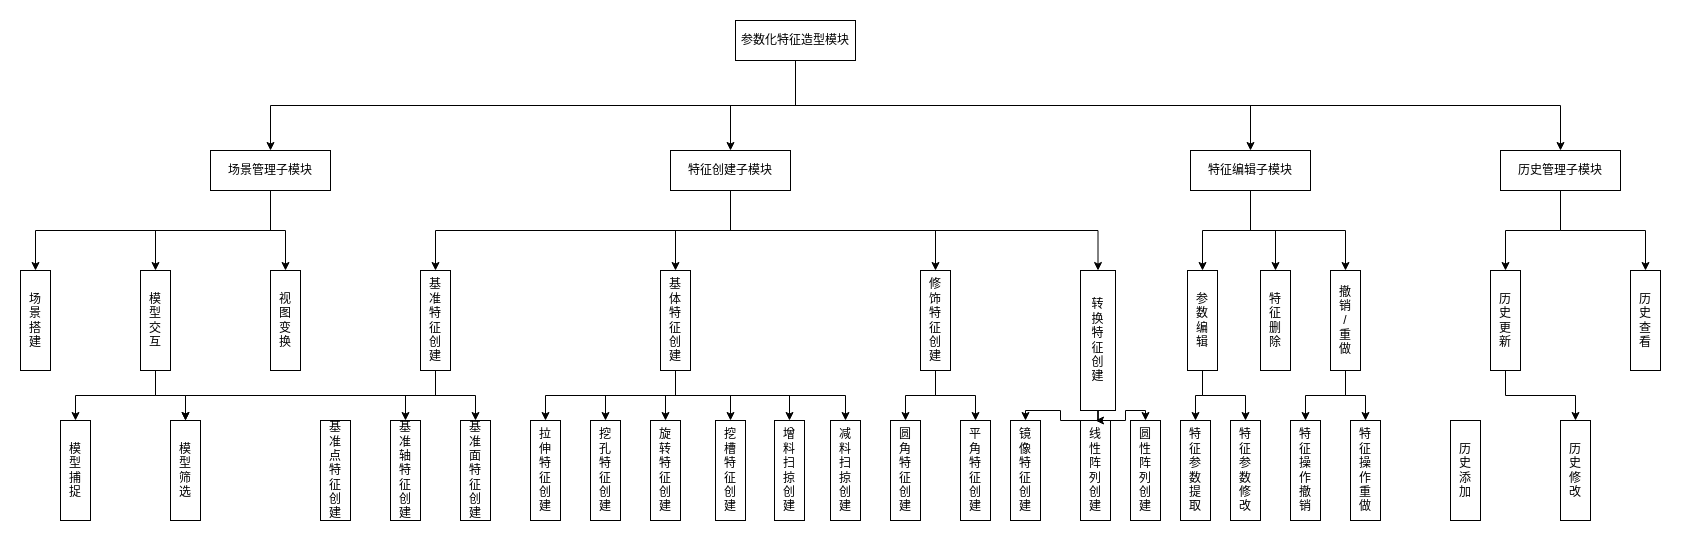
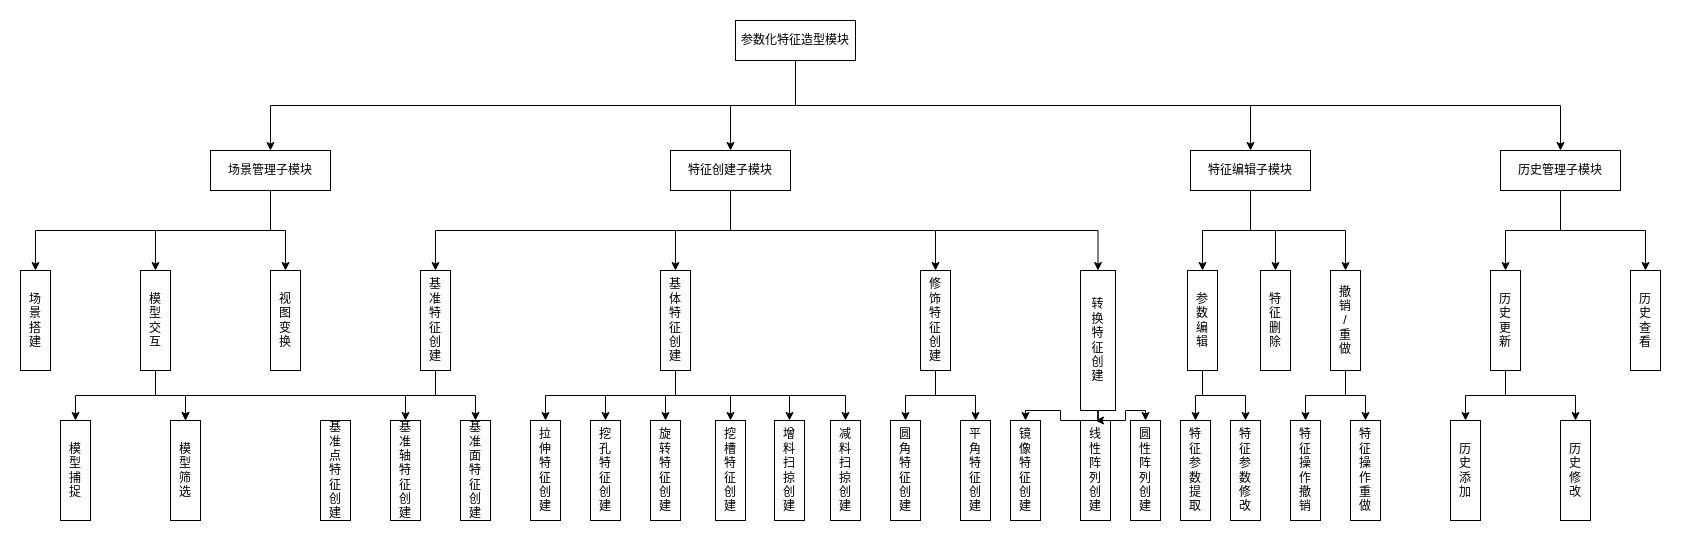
  <mxCell id="0" />
  <mxCell id="1" parent="0" />
  <mxCell id="2" value="参数化特征造型模块" style="rounded=0;whiteSpace=wrap;html=1;" vertex="1" parent="1"><mxGeometry x="735" y="20" width="120" height="40" as="geometry" /></mxCell>
  <mxCell id="3" value="场景管理子模块" style="rounded=0;whiteSpace=wrap;html=1;" vertex="1" parent="1"><mxGeometry x="210" y="150" width="120" height="40" as="geometry" /></mxCell>
  <mxCell id="4" value="特征创建子模块" style="rounded=0;whiteSpace=wrap;html=1;" vertex="1" parent="1"><mxGeometry x="670" y="150" width="120" height="40" as="geometry" /></mxCell>
  <mxCell id="5" value="历史管理子模块" style="rounded=0;whiteSpace=wrap;html=1;" vertex="1" parent="1"><mxGeometry x="1500" y="150" width="120" height="40" as="geometry" /></mxCell>
  <mxCell id="6" value="特征编辑子模块" style="rounded=0;whiteSpace=wrap;html=1;" vertex="1" parent="1"><mxGeometry x="1190" y="150" width="120" height="40" as="geometry" /></mxCell>
  <mxCell id="7" value="场&lt;br&gt;景&lt;br&gt;搭&lt;br&gt;建" style="rounded=0;whiteSpace=wrap;html=1;" vertex="1" parent="1"><mxGeometry x="20" y="270" width="30" height="100" as="geometry" /></mxCell>
  <mxCell id="8" value="模&lt;br&gt;型&lt;br&gt;交&lt;br&gt;互" style="rounded=0;whiteSpace=wrap;html=1;" vertex="1" parent="1"><mxGeometry x="140" y="270" width="30" height="100" as="geometry" /></mxCell>
  <mxCell id="9" value="视&lt;br&gt;图&lt;br&gt;变&lt;br&gt;换" style="rounded=0;whiteSpace=wrap;html=1;" vertex="1" parent="1"><mxGeometry x="270" y="270" width="30" height="100" as="geometry" /></mxCell>
  <mxCell id="10" value="模&lt;br&gt;型&lt;br&gt;捕&lt;br&gt;捉" style="rounded=0;whiteSpace=wrap;html=1;" vertex="1" parent="1"><mxGeometry x="60" y="420" width="30" height="100" as="geometry" /></mxCell>
  <mxCell id="11" value="模&lt;br&gt;型&lt;br&gt;筛&lt;br&gt;选" style="rounded=0;whiteSpace=wrap;html=1;" vertex="1" parent="1"><mxGeometry x="170" y="420" width="30" height="100" as="geometry" /></mxCell>
  <mxCell id="12" value="基&lt;br&gt;准&lt;br&gt;特&lt;br&gt;征&lt;br&gt;创&lt;br&gt;建" style="rounded=0;whiteSpace=wrap;html=1;" vertex="1" parent="1"><mxGeometry x="420" y="270" width="30" height="100" as="geometry" /></mxCell>
  <mxCell id="13" value="基&lt;br&gt;体&lt;br&gt;特&lt;br&gt;征&lt;br&gt;创&lt;br&gt;建" style="rounded=0;whiteSpace=wrap;html=1;" vertex="1" parent="1"><mxGeometry x="660" y="270" width="30" height="100" as="geometry" /></mxCell>
  <mxCell id="14" value="转&lt;br&gt;换&lt;br&gt;特&lt;br&gt;征&lt;br&gt;创&lt;br&gt;建" style="rounded=0;whiteSpace=wrap;html=1;" vertex="1" parent="1"><mxGeometry x="1080" y="270" width="35" height="140" as="geometry" /></mxCell>
  <mxCell id="15" value="修&lt;br&gt;饰&lt;br&gt;特&lt;br&gt;征&lt;br&gt;创&lt;br&gt;建" style="rounded=0;whiteSpace=wrap;html=1;" vertex="1" parent="1"><mxGeometry x="920" y="270" width="30" height="100" as="geometry" /></mxCell>
  <mxCell id="16" value="基&lt;br&gt;准&lt;br&gt;点&lt;br&gt;特&lt;br&gt;征&lt;br&gt;创&lt;br&gt;建" style="rounded=0;whiteSpace=wrap;html=1;" vertex="1" parent="1"><mxGeometry x="320" y="420" width="30" height="100" as="geometry" /></mxCell>
  <mxCell id="17" value="拉&lt;br&gt;伸&lt;br&gt;特&lt;br&gt;征&lt;br&gt;创&lt;br&gt;建" style="rounded=0;whiteSpace=wrap;html=1;" vertex="1" parent="1"><mxGeometry x="530" y="420" width="30" height="100" as="geometry" /></mxCell>
  <mxCell id="18" value="旋&lt;br&gt;转&lt;br&gt;特&lt;br&gt;征&lt;br&gt;创&lt;br&gt;建" style="rounded=0;whiteSpace=wrap;html=1;" vertex="1" parent="1"><mxGeometry x="650" y="420" width="30" height="100" as="geometry" /></mxCell>
  <mxCell id="19" value="挖&lt;br&gt;孔&lt;br&gt;特&lt;br&gt;征&lt;br&gt;创&lt;br&gt;建" style="rounded=0;whiteSpace=wrap;html=1;" vertex="1" parent="1"><mxGeometry x="590" y="420" width="30" height="100" as="geometry" /></mxCell>
  <mxCell id="20" value="挖&lt;br&gt;槽&lt;br&gt;特&lt;br&gt;征&lt;br&gt;创&lt;br&gt;建" style="rounded=0;whiteSpace=wrap;html=1;" vertex="1" parent="1"><mxGeometry x="715" y="420" width="30" height="100" as="geometry" /></mxCell>
  <mxCell id="21" value="基&lt;br&gt;准&lt;br&gt;轴&lt;br&gt;特&lt;br&gt;征&lt;br&gt;创&lt;br&gt;建" style="rounded=0;whiteSpace=wrap;html=1;" vertex="1" parent="1"><mxGeometry x="390" y="420" width="30" height="100" as="geometry" /></mxCell>
  <mxCell id="22" value="基&lt;br&gt;准&lt;br&gt;面&lt;br&gt;特&lt;br&gt;征&lt;br&gt;创&lt;br&gt;建" style="rounded=0;whiteSpace=wrap;html=1;" vertex="1" parent="1"><mxGeometry x="460" y="420" width="30" height="100" as="geometry" /></mxCell>
  <mxCell id="23" value="增&lt;br&gt;料&lt;br&gt;扫&lt;br&gt;掠&lt;br&gt;创&lt;br&gt;建" style="rounded=0;whiteSpace=wrap;html=1;" vertex="1" parent="1"><mxGeometry x="774" y="420" width="30" height="100" as="geometry" /></mxCell>
  <mxCell id="24" value="减&lt;br&gt;料&lt;br&gt;扫&lt;br&gt;掠&lt;br&gt;创&lt;br&gt;建" style="rounded=0;whiteSpace=wrap;html=1;" vertex="1" parent="1"><mxGeometry x="830" y="420" width="30" height="100" as="geometry" /></mxCell>
  <mxCell id="25" value="圆&lt;br&gt;角&lt;br&gt;特&lt;br&gt;征&lt;br&gt;创&lt;br&gt;建" style="rounded=0;whiteSpace=wrap;html=1;" vertex="1" parent="1"><mxGeometry x="890" y="420" width="30" height="100" as="geometry" /></mxCell>
  <mxCell id="26" value="平&lt;br&gt;角&lt;br&gt;特&lt;br&gt;征&lt;br&gt;创&lt;br&gt;建" style="rounded=0;whiteSpace=wrap;html=1;" vertex="1" parent="1"><mxGeometry x="960" y="420" width="30" height="100" as="geometry" /></mxCell>
  <mxCell id="27" value="镜&lt;br&gt;像&lt;br&gt;特&lt;br&gt;征&lt;br&gt;创&lt;br&gt;建" style="rounded=0;whiteSpace=wrap;html=1;" vertex="1" parent="1"><mxGeometry x="1010" y="420" width="30" height="100" as="geometry" /></mxCell>
  <mxCell id="28" value="线&lt;br&gt;性&lt;br&gt;阵&lt;br&gt;列&lt;br&gt;创&lt;br&gt;建" style="rounded=0;whiteSpace=wrap;html=1;" vertex="1" parent="1"><mxGeometry x="1080" y="420" width="30" height="100" as="geometry" /></mxCell>
  <mxCell id="29" value="圆&lt;br&gt;性&lt;br&gt;阵&lt;br&gt;列&lt;br&gt;创&lt;br&gt;建" style="rounded=0;whiteSpace=wrap;html=1;" vertex="1" parent="1"><mxGeometry x="1130" y="420" width="30" height="100" as="geometry" /></mxCell>
  <mxCell id="30" value="参&lt;br&gt;数&lt;br&gt;编&lt;br&gt;辑" style="rounded=0;whiteSpace=wrap;html=1;" vertex="1" parent="1"><mxGeometry x="1187" y="270" width="30" height="100" as="geometry" /></mxCell>
  <mxCell id="31" value="撤&lt;br&gt;销&lt;br&gt;/&lt;br&gt;重&lt;br&gt;做" style="rounded=0;whiteSpace=wrap;html=1;" vertex="1" parent="1"><mxGeometry x="1330" y="270" width="30" height="100" as="geometry" /></mxCell>
  <mxCell id="32" value="特&lt;br&gt;征&lt;br&gt;参&lt;br&gt;数&lt;br&gt;提&lt;br&gt;取" style="rounded=0;whiteSpace=wrap;html=1;" vertex="1" parent="1"><mxGeometry x="1180" y="420" width="30" height="100" as="geometry" /></mxCell>
  <mxCell id="33" value="特&lt;br&gt;征&lt;br&gt;参&lt;br&gt;数&lt;br&gt;修&lt;br&gt;改" style="rounded=0;whiteSpace=wrap;html=1;" vertex="1" parent="1"><mxGeometry x="1230" y="420" width="30" height="100" as="geometry" /></mxCell>
  <mxCell id="34" value="特&lt;br&gt;征&lt;br&gt;操&lt;br&gt;作&lt;br&gt;重&lt;br&gt;做" style="rounded=0;whiteSpace=wrap;html=1;" vertex="1" parent="1"><mxGeometry x="1350" y="420" width="30" height="100" as="geometry" /></mxCell>
  <mxCell id="35" value="特&lt;br&gt;征&lt;br&gt;操&lt;br&gt;作&lt;br&gt;撤&lt;br&gt;销" style="rounded=0;whiteSpace=wrap;html=1;" vertex="1" parent="1"><mxGeometry x="1290" y="420" width="30" height="100" as="geometry" /></mxCell>
  <mxCell id="36" value="特&lt;br&gt;征&lt;br&gt;删&lt;br&gt;除" style="rounded=0;whiteSpace=wrap;html=1;" vertex="1" parent="1"><mxGeometry x="1260" y="270" width="30" height="100" as="geometry" /></mxCell>
  <mxCell id="37" value="历&lt;br&gt;史&lt;br&gt;更&lt;br&gt;新" style="rounded=0;whiteSpace=wrap;html=1;" vertex="1" parent="1"><mxGeometry x="1490" y="270" width="30" height="100" as="geometry" /></mxCell>
  <mxCell id="38" value="历&lt;br&gt;史&lt;br&gt;查&lt;br&gt;看" style="rounded=0;whiteSpace=wrap;html=1;" vertex="1" parent="1"><mxGeometry x="1630" y="270" width="30" height="100" as="geometry" /></mxCell>
  <mxCell id="39" value="历&lt;br&gt;史&lt;br&gt;添&lt;br&gt;加" style="rounded=0;whiteSpace=wrap;html=1;" vertex="1" parent="1"><mxGeometry x="1450" y="420" width="30" height="100" as="geometry" /></mxCell>
  <mxCell id="40" value="历&lt;br&gt;史&lt;br&gt;修&lt;br&gt;改" style="rounded=0;whiteSpace=wrap;html=1;" vertex="1" parent="1"><mxGeometry x="1560" y="420" width="30" height="100" as="geometry" /></mxCell>
  <mxCell id="41" value="" style="endArrow=classic;html=1;rounded=0;exitX=0.5;exitY=1;exitDx=0;exitDy=0;entryX=0.5;entryY=0;entryDx=0;entryDy=0;edgeStyle=orthogonalEdgeStyle;" edge="1" parent="1" source="2" target="3"><mxGeometry width="50" height="50" relative="1" as="geometry"><mxPoint x="510" y="180" as="sourcePoint" /><mxPoint x="560" y="130" as="targetPoint" /></mxGeometry></mxCell>
  <mxCell id="42" value="" style="endArrow=classic;html=1;rounded=0;exitX=0.5;exitY=1;exitDx=0;exitDy=0;entryX=0.5;entryY=0;entryDx=0;entryDy=0;edgeStyle=orthogonalEdgeStyle;" edge="1" parent="1" source="2" target="4"><mxGeometry width="50" height="50" relative="1" as="geometry"><mxPoint x="805" y="70" as="sourcePoint" /><mxPoint x="280" y="160" as="targetPoint" /><Array as="points"><mxPoint x="795" y="105" /><mxPoint x="730" y="105" /></Array></mxGeometry></mxCell>
  <mxCell id="43" value="" style="endArrow=classic;html=1;rounded=0;exitX=0.5;exitY=1;exitDx=0;exitDy=0;entryX=0.5;entryY=0;entryDx=0;entryDy=0;edgeStyle=orthogonalEdgeStyle;" edge="1" parent="1" source="3" target="7"><mxGeometry width="50" height="50" relative="1" as="geometry"><mxPoint x="835" y="100" as="sourcePoint" /><mxPoint x="310" y="190" as="targetPoint" /></mxGeometry></mxCell>
  <mxCell id="44" value="" style="endArrow=classic;html=1;rounded=0;exitX=0.5;exitY=1;exitDx=0;exitDy=0;entryX=0.5;entryY=0;entryDx=0;entryDy=0;edgeStyle=orthogonalEdgeStyle;" edge="1" parent="1" source="3" target="8"><mxGeometry width="50" height="50" relative="1" as="geometry"><mxPoint x="845" y="110" as="sourcePoint" /><mxPoint x="320" y="200" as="targetPoint" /></mxGeometry></mxCell>
  <mxCell id="45" value="" style="endArrow=classic;html=1;rounded=0;exitX=0.5;exitY=1;exitDx=0;exitDy=0;entryX=0.5;entryY=0;entryDx=0;entryDy=0;edgeStyle=orthogonalEdgeStyle;" edge="1" parent="1" source="3" target="9"><mxGeometry width="50" height="50" relative="1" as="geometry"><mxPoint x="855" y="120" as="sourcePoint" /><mxPoint x="330" y="210" as="targetPoint" /></mxGeometry></mxCell>
  <mxCell id="46" value="" style="endArrow=classic;html=1;rounded=0;entryX=0.5;entryY=0;entryDx=0;entryDy=0;edgeStyle=orthogonalEdgeStyle;exitX=0.5;exitY=1;exitDx=0;exitDy=0;" edge="1" parent="1" source="8" target="10"><mxGeometry width="50" height="50" relative="1" as="geometry"><mxPoint x="140" y="450" as="sourcePoint" /><mxPoint x="340" y="220" as="targetPoint" /></mxGeometry></mxCell>
  <mxCell id="47" value="" style="endArrow=classic;html=1;rounded=0;exitX=0.5;exitY=1;exitDx=0;exitDy=0;entryX=0.5;entryY=0;entryDx=0;entryDy=0;edgeStyle=orthogonalEdgeStyle;" edge="1" parent="1" source="8" target="11"><mxGeometry width="50" height="50" relative="1" as="geometry"><mxPoint x="875" y="140" as="sourcePoint" /><mxPoint x="350" y="230" as="targetPoint" /></mxGeometry></mxCell>
  <mxCell id="48" value="" style="endArrow=classic;html=1;rounded=0;exitX=0.5;exitY=1;exitDx=0;exitDy=0;entryX=0.5;entryY=0;entryDx=0;entryDy=0;edgeStyle=orthogonalEdgeStyle;" edge="1" parent="1" source="4" target="12"><mxGeometry width="50" height="50" relative="1" as="geometry"><mxPoint x="885" y="150" as="sourcePoint" /><mxPoint y="240" as="targetPoint" x="360" /></mxGeometry></mxCell>
  <mxCell id="49" value="" style="endArrow=classic;html=1;rounded=0;exitX=0.5;exitY=1;exitDx=0;exitDy=0;edgeStyle=orthogonalEdgeStyle;" edge="1" parent="1" source="4" target="13"><mxGeometry width="50" height="50" relative="1" as="geometry"><mxPoint x="895" y="160" as="sourcePoint" /><mxPoint x="370" y="250" as="targetPoint" /></mxGeometry></mxCell>
  <mxCell id="50" value="" style="endArrow=classic;html=1;rounded=0;exitX=0.5;exitY=1;exitDx=0;exitDy=0;entryX=0.5;entryY=0;entryDx=0;entryDy=0;edgeStyle=orthogonalEdgeStyle;" edge="1" parent="1" source="4" target="15"><mxGeometry width="50" height="50" relative="1" as="geometry"><mxPoint x="905" y="170" as="sourcePoint" /><mxPoint x="380" y="260" as="targetPoint" /></mxGeometry></mxCell>
  <mxCell id="51" value="" style="endArrow=classic;html=1;rounded=0;exitX=0.5;exitY=1;exitDx=0;exitDy=0;entryX=0.5;entryY=0;entryDx=0;entryDy=0;edgeStyle=orthogonalEdgeStyle;" edge="1" parent="1" source="4" target="14"><mxGeometry width="50" height="50" relative="1" as="geometry"><mxPoint x="915" y="180" as="sourcePoint" /><mxPoint x="390" y="270" as="targetPoint" /></mxGeometry></mxCell>
  <mxCell id="52" value="" style="endArrow=classic;html=1;rounded=0;exitX=0.5;exitY=1;exitDx=0;exitDy=0;edgeStyle=orthogonalEdgeStyle;" edge="1" parent="1" source="12" target="11"><mxGeometry width="50" height="50" relative="1" as="geometry"><mxPoint x="925" y="190" as="sourcePoint" /><mxPoint x="400" y="280" as="targetPoint" /></mxGeometry></mxCell>
  <mxCell id="53" value="" style="endArrow=classic;html=1;rounded=0;exitX=0.5;exitY=1;exitDx=0;exitDy=0;entryX=0.5;entryY=0;entryDx=0;entryDy=0;edgeStyle=orthogonalEdgeStyle;" edge="1" parent="1" source="12" target="21"><mxGeometry width="50" height="50" relative="1" as="geometry"><mxPoint x="935" y="200" as="sourcePoint" /><mxPoint x="410" y="290" as="targetPoint" /></mxGeometry></mxCell>
  <mxCell id="54" value="" style="endArrow=classic;html=1;rounded=0;exitX=0.5;exitY=1;exitDx=0;exitDy=0;entryX=0.5;entryY=0;entryDx=0;entryDy=0;edgeStyle=orthogonalEdgeStyle;" edge="1" parent="1" source="12" target="22"><mxGeometry width="50" height="50" relative="1" as="geometry"><mxPoint x="945" y="210" as="sourcePoint" /><mxPoint x="420" y="300" as="targetPoint" /></mxGeometry></mxCell>
  <mxCell id="55" value="" style="endArrow=classic;html=1;rounded=0;exitX=0.5;exitY=1;exitDx=0;exitDy=0;entryX=0.5;entryY=0;entryDx=0;entryDy=0;edgeStyle=orthogonalEdgeStyle;" edge="1" parent="1" source="13" target="17"><mxGeometry width="50" height="50" relative="1" as="geometry"><mxPoint x="955" y="220" as="sourcePoint" /><mxPoint x="430" y="310" as="targetPoint" /></mxGeometry></mxCell>
  <mxCell id="56" value="" style="endArrow=classic;html=1;rounded=0;exitX=0.5;exitY=1;exitDx=0;exitDy=0;edgeStyle=orthogonalEdgeStyle;" edge="1" parent="1" source="13" target="19"><mxGeometry width="50" height="50" relative="1" as="geometry"><mxPoint x="975" y="240" as="sourcePoint" /><mxPoint x="450" y="330" as="targetPoint" /></mxGeometry></mxCell>
  <mxCell id="57" value="" style="endArrow=classic;html=1;rounded=0;exitX=0.5;exitY=1;exitDx=0;exitDy=0;edgeStyle=orthogonalEdgeStyle;" edge="1" parent="1" source="13" target="18"><mxGeometry width="50" height="50" relative="1" as="geometry"><mxPoint x="985" y="250" as="sourcePoint" /><mxPoint x="460" y="340" as="targetPoint" /></mxGeometry></mxCell>
  <mxCell id="58" value="" style="endArrow=classic;html=1;rounded=0;exitX=0.5;exitY=1;exitDx=0;exitDy=0;entryX=0.5;entryY=0;entryDx=0;entryDy=0;edgeStyle=orthogonalEdgeStyle;" edge="1" parent="1" source="13" target="20"><mxGeometry width="50" height="50" relative="1" as="geometry"><mxPoint x="995" y="260" as="sourcePoint" /><mxPoint x="470" y="350" as="targetPoint" /></mxGeometry></mxCell>
  <mxCell id="59" value="" style="endArrow=classic;html=1;rounded=0;exitX=0.5;exitY=1;exitDx=0;exitDy=0;entryX=0.5;entryY=0;entryDx=0;entryDy=0;edgeStyle=orthogonalEdgeStyle;" edge="1" parent="1" source="13" target="23"><mxGeometry width="50" height="50" relative="1" as="geometry"><mxPoint x="1005" y="270" as="sourcePoint" /><mxPoint x="480" y="360" as="targetPoint" /></mxGeometry></mxCell>
  <mxCell id="60" value="" style="endArrow=classic;html=1;rounded=0;exitX=0.5;exitY=1;exitDx=0;exitDy=0;entryX=0.5;entryY=0;entryDx=0;entryDy=0;edgeStyle=orthogonalEdgeStyle;" edge="1" parent="1" source="13" target="24"><mxGeometry width="50" height="50" relative="1" as="geometry"><mxPoint x="1015" y="280" as="sourcePoint" /><mxPoint x="490" y="370" as="targetPoint" /></mxGeometry></mxCell>
  <mxCell id="61" value="" style="endArrow=classic;html=1;rounded=0;exitX=0.5;exitY=1;exitDx=0;exitDy=0;entryX=0.5;entryY=0;entryDx=0;entryDy=0;edgeStyle=orthogonalEdgeStyle;" edge="1" parent="1" source="15" target="25"><mxGeometry width="50" height="50" relative="1" as="geometry"><mxPoint x="1025" y="290" as="sourcePoint" /><mxPoint x="500" y="380" as="targetPoint" /></mxGeometry></mxCell>
  <mxCell id="62" value="" style="endArrow=classic;html=1;rounded=0;exitX=0.5;exitY=1;exitDx=0;exitDy=0;entryX=0.5;entryY=0;entryDx=0;entryDy=0;edgeStyle=orthogonalEdgeStyle;" edge="1" parent="1" source="15" target="26"><mxGeometry width="50" height="50" relative="1" as="geometry"><mxPoint x="1035" y="300" as="sourcePoint" /><mxPoint x="510" y="390" as="targetPoint" /></mxGeometry></mxCell>
  <mxCell id="63" value="" style="endArrow=classic;html=1;rounded=0;exitX=0.5;exitY=1;exitDx=0;exitDy=0;edgeStyle=orthogonalEdgeStyle;" edge="1" parent="1" source="14" target="27"><mxGeometry width="50" height="50" relative="1" as="geometry"><mxPoint x="1045" y="310" as="sourcePoint" /><mxPoint x="520" y="400" as="targetPoint" /></mxGeometry></mxCell>
  <mxCell id="64" value="" style="endArrow=classic;html=1;rounded=0;exitX=0.5;exitY=1;exitDx=0;exitDy=0;edgeStyle=orthogonalEdgeStyle;" edge="1" parent="1" source="14" target="28"><mxGeometry width="50" height="50" relative="1" as="geometry"><mxPoint x="1055" y="320" as="sourcePoint" /><mxPoint x="530" y="410" as="targetPoint" /></mxGeometry></mxCell>
  <mxCell id="65" value="" style="endArrow=classic;html=1;rounded=0;exitX=0.5;exitY=1;exitDx=0;exitDy=0;edgeStyle=orthogonalEdgeStyle;" edge="1" parent="1" source="14" target="29"><mxGeometry width="50" height="50" relative="1" as="geometry"><mxPoint x="1065" y="330" as="sourcePoint" /><mxPoint x="540" y="420" as="targetPoint" /></mxGeometry></mxCell>
  <mxCell id="66" value="" style="endArrow=classic;html=1;rounded=0;exitX=0.5;exitY=1;exitDx=0;exitDy=0;entryX=0.5;entryY=0;entryDx=0;entryDy=0;edgeStyle=orthogonalEdgeStyle;" edge="1" parent="1" source="6" target="30"><mxGeometry width="50" height="50" relative="1" as="geometry"><mxPoint x="1075" y="340" as="sourcePoint" /><mxPoint x="550" y="430" as="targetPoint" /></mxGeometry></mxCell>
  <mxCell id="67" value="" style="endArrow=classic;html=1;rounded=0;exitX=0.5;exitY=1;exitDx=0;exitDy=0;entryX=0.5;entryY=0;entryDx=0;entryDy=0;edgeStyle=orthogonalEdgeStyle;" edge="1" parent="1" source="6" target="36"><mxGeometry width="50" height="50" relative="1" as="geometry"><mxPoint x="1085" y="350" as="sourcePoint" /><mxPoint x="560" y="440" as="targetPoint" /></mxGeometry></mxCell>
  <mxCell id="68" value="" style="endArrow=classic;html=1;rounded=0;exitX=0.5;exitY=1;exitDx=0;exitDy=0;entryX=0.5;entryY=0;entryDx=0;entryDy=0;edgeStyle=orthogonalEdgeStyle;" edge="1" parent="1" source="6" target="31"><mxGeometry width="50" height="50" relative="1" as="geometry"><mxPoint x="1095" y="360" as="sourcePoint" /><mxPoint x="570" y="450" as="targetPoint" /></mxGeometry></mxCell>
  <mxCell id="69" value="" style="endArrow=classic;html=1;rounded=0;exitX=0.5;exitY=1;exitDx=0;exitDy=0;edgeStyle=orthogonalEdgeStyle;" edge="1" parent="1" source="5" target="37"><mxGeometry width="50" height="50" relative="1" as="geometry"><mxPoint x="1105" y="370" as="sourcePoint" /><mxPoint x="580" y="460" as="targetPoint" /></mxGeometry></mxCell>
  <mxCell id="70" value="" style="endArrow=classic;html=1;rounded=0;exitX=0.5;exitY=1;exitDx=0;exitDy=0;edgeStyle=orthogonalEdgeStyle;" edge="1" parent="1" source="5" target="38"><mxGeometry width="50" height="50" relative="1" as="geometry"><mxPoint x="1115" y="380" as="sourcePoint" /><mxPoint x="590" y="470" as="targetPoint" /></mxGeometry></mxCell>
+ <mxCell id="71" value="" style="endArrow=classic;html=1;rounded=0;exitX=0.5;exitY=1;exitDx=0;exitDy=0;edgeStyle=orthogonalEdgeStyle;" edge="1" parent="1" source="37" target="39"><mxGeometry width="50" height="50" relative="1" as="geometry"><mxPoint x="1125" y="390" as="sourcePoint" /><mxPoint x="600" y="480" as="targetPoint" /></mxGeometry></mxCell>
  <mxCell id="72" value="" style="endArrow=classic;html=1;rounded=0;exitX=0.5;exitY=1;exitDx=0;exitDy=0;edgeStyle=orthogonalEdgeStyle;" edge="1" parent="1" source="37" target="40"><mxGeometry width="50" height="50" relative="1" as="geometry"><mxPoint x="1515" y="380" as="sourcePoint" /><mxPoint x="1475" y="430" as="targetPoint" /></mxGeometry></mxCell>
  <mxCell id="73" value="" style="endArrow=classic;html=1;rounded=0;exitX=0.5;exitY=1;exitDx=0;exitDy=0;edgeStyle=orthogonalEdgeStyle;entryX=0.5;entryY=0;entryDx=0;entryDy=0;" edge="1" parent="1" source="30" target="32"><mxGeometry width="50" height="50" relative="1" as="geometry"><mxPoint x="1525" y="390" as="sourcePoint" /><mxPoint x="1485" y="440" as="targetPoint" /></mxGeometry></mxCell>
  <mxCell id="74" value="" style="endArrow=classic;html=1;rounded=0;exitX=0.5;exitY=1;exitDx=0;exitDy=0;edgeStyle=orthogonalEdgeStyle;entryX=0.5;entryY=0;entryDx=0;entryDy=0;" edge="1" parent="1" source="30" target="33"><mxGeometry width="50" height="50" relative="1" as="geometry"><mxPoint x="1212" y="380" as="sourcePoint" /><mxPoint x="1205" y="430" as="targetPoint" /></mxGeometry></mxCell>
  <mxCell id="75" value="" style="endArrow=classic;html=1;rounded=0;exitX=0.5;exitY=1;exitDx=0;exitDy=0;edgeStyle=orthogonalEdgeStyle;" edge="1" parent="1" source="31" target="35"><mxGeometry width="50" height="50" relative="1" as="geometry"><mxPoint x="1222" y="390" as="sourcePoint" /><mxPoint x="1215" y="440" as="targetPoint" /></mxGeometry></mxCell>
  <mxCell id="76" value="" style="endArrow=classic;html=1;rounded=0;exitX=0.5;exitY=1;exitDx=0;exitDy=0;edgeStyle=orthogonalEdgeStyle;" edge="1" parent="1" source="31" target="34"><mxGeometry width="50" height="50" relative="1" as="geometry"><mxPoint x="1232" y="400" as="sourcePoint" /><mxPoint x="1225" y="450" as="targetPoint" /></mxGeometry></mxCell>
  <mxCell id="77" value="" style="endArrow=classic;html=1;rounded=0;exitX=0.5;exitY=1;exitDx=0;exitDy=0;edgeStyle=orthogonalEdgeStyle;entryX=0.5;entryY=0;entryDx=0;entryDy=0;" edge="1" parent="1" source="2" target="6"><mxGeometry width="50" height="50" relative="1" as="geometry"><mxPoint x="1242" y="410" as="sourcePoint" /><mxPoint x="1235" y="460" as="targetPoint" /></mxGeometry></mxCell>
  <mxCell id="78" value="" style="endArrow=classic;html=1;rounded=0;exitX=0.5;exitY=1;exitDx=0;exitDy=0;edgeStyle=orthogonalEdgeStyle;entryX=0.5;entryY=0;entryDx=0;entryDy=0;" edge="1" parent="1" source="2" target="5"><mxGeometry width="50" height="50" relative="1" as="geometry"><mxPoint x="1252" y="420" as="sourcePoint" /><mxPoint x="1245" y="470" as="targetPoint" /></mxGeometry></mxCell>
